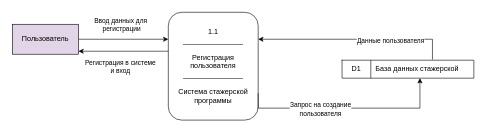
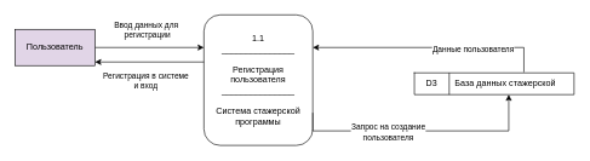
  <mxCell id="0" style=";html=1;" />
  <mxCell id="1" style=";html=1;" parent="0" />
  <mxCell id="2" style="edgeStyle=orthogonalEdgeStyle;rounded=0;orthogonalLoop=1;jettySize=auto;html=1;exitX=0.017;exitY=0.431;exitDx=0;exitDy=0;exitPerimeter=0;" parent="1" source="4" target="7" edge="1"><mxGeometry relative="1" as="geometry"><mxPoint x="270" y="99" as="sourcePoint" /><mxPoint x="140" y="84.5" as="targetPoint" /><Array as="points"><mxPoint x="282" y="85" /></Array></mxGeometry></mxCell>
  <mxCell id="3" value="Регистрация в системе&lt;div&gt;и вход&lt;/div&gt;" style="edgeLabel;html=1;align=center;verticalAlign=middle;resizable=0;points=[];" parent="2" vertex="1" connectable="0"><mxGeometry x="0.208" y="2" relative="1" as="geometry"><mxPoint x="4" y="23" as="offset" /></mxGeometry></mxCell>
  <mxCell id="4" value="&lt;div&gt;1.1&lt;/div&gt;&lt;div&gt;_______________&lt;/div&gt;&lt;div&gt;&lt;br&gt;&lt;/div&gt;&lt;div&gt;Регистрация пользователя&lt;/div&gt;&lt;div&gt;_______________&lt;/div&gt;&lt;div&gt;&lt;br&gt;&lt;/div&gt;Система стажерской программы" style="rounded=1;whiteSpace=wrap;html=1;" parent="1" vertex="1"><mxGeometry x="280" y="20" width="150" height="180" as="geometry" /></mxCell>
  <mxCell id="5" style="edgeStyle=orthogonalEdgeStyle;rounded=0;orthogonalLoop=1;jettySize=auto;html=1;entryX=0;entryY=0.25;entryDx=0;entryDy=0;" parent="1" source="7" target="4" edge="1"><mxGeometry relative="1" as="geometry" /></mxCell>
  <mxCell id="6" value="Ввод данных для&amp;nbsp;&lt;div&gt;регистрации&lt;/div&gt;" style="edgeLabel;html=1;align=center;verticalAlign=middle;resizable=0;points=[];" parent="5" vertex="1" connectable="0"><mxGeometry x="-0.18" y="1" relative="1" as="geometry"><mxPoint x="9" y="-24" as="offset" /></mxGeometry></mxCell>
  <mxCell id="7" value="Пользователь" style="html=1;whiteSpace=wrap;fillColor=#e1d5e7;" parent="1" vertex="1"><mxGeometry x="20" y="40" width="110" height="50" as="geometry" /></mxCell>
  <mxCell id="8" value="" style="shape=table;startSize=0;container=1;collapsible=0;childLayout=tableLayout;fixedRows=1;rowLines=0;fontStyle=0;strokeColor=default;fontSize=16;" parent="1" vertex="1"><mxGeometry x="570" y="100" width="220" height="30" as="geometry" /></mxCell>
  <mxCell id="9" value="" style="shape=tableRow;horizontal=0;startSize=0;swimlaneHead=0;swimlaneBody=0;top=0;left=0;bottom=0;right=0;collapsible=0;dropTarget=0;fillColor=none;points=[[0,0.5],[1,0.5]];portConstraint=eastwest;strokeColor=inherit;fontSize=10;" parent="8" vertex="1"><mxGeometry width="220" height="30" as="geometry" /></mxCell>
- <mxCell id="10" value="D1" style="shape=partialRectangle;html=1;whiteSpace=wrap;connectable=0;fillColor=none;top=0;left=0;bottom=0;right=0;overflow=hidden;pointerEvents=1;strokeColor=inherit;fontSize=12;" parent="9" vertex="1"><mxGeometry width="48" height="30" as="geometry"><mxRectangle width="48" height="30" as="alternateBounds" /></mxGeometry></mxCell>
+ <mxCell id="10" value="D3" style="shape=partialRectangle;html=1;whiteSpace=wrap;connectable=0;fillColor=none;top=0;left=0;bottom=0;right=0;overflow=hidden;pointerEvents=1;strokeColor=inherit;fontSize=12;" parent="9" vertex="1"><mxGeometry width="48" height="30" as="geometry"><mxRectangle width="48" height="30" as="alternateBounds" /></mxGeometry></mxCell>
  <mxCell id="11" value="База данных стажерской" style="shape=partialRectangle;html=1;whiteSpace=wrap;connectable=0;fillColor=none;top=0;left=0;bottom=0;right=0;align=left;spacingLeft=6;overflow=hidden;strokeColor=inherit;fontSize=12;" parent="9" vertex="1"><mxGeometry x="48" width="172" height="30" as="geometry"><mxRectangle width="172" height="30" as="alternateBounds" /></mxGeometry></mxCell>
  <mxCell id="12" style="edgeStyle=orthogonalEdgeStyle;rounded=0;orthogonalLoop=1;jettySize=auto;html=1;exitX=1;exitY=0.75;exitDx=0;exitDy=0;" parent="1" source="4" target="9" edge="1"><mxGeometry relative="1" as="geometry"><Array as="points"><mxPoint x="430" y="180" /><mxPoint x="700" y="180" /></Array></mxGeometry></mxCell>
  <mxCell id="13" value="Запрос на создание&lt;div&gt;пользователя&lt;/div&gt;" style="edgeLabel;html=1;align=center;verticalAlign=middle;resizable=0;points=[];" parent="12" vertex="1" connectable="0"><mxGeometry x="-0.113" y="-1" relative="1" as="geometry"><mxPoint x="-25" as="offset" /></mxGeometry></mxCell>
  <mxCell id="14" style="edgeStyle=orthogonalEdgeStyle;rounded=0;orthogonalLoop=1;jettySize=auto;html=1;entryX=0.686;entryY=-0.033;entryDx=0;entryDy=0;entryPerimeter=0;startArrow=classic;startFill=1;endArrow=none;exitX=1;exitY=0.25;exitDx=0;exitDy=0;" parent="1" target="9" edge="1" source="4"><mxGeometry relative="1" as="geometry"><mxPoint x="391" y="200" as="sourcePoint" /></mxGeometry></mxCell>
  <mxCell id="15" value="Данные пользователя" style="edgeLabel;html=1;align=center;verticalAlign=middle;resizable=0;points=[];" parent="14" vertex="1" connectable="0"><mxGeometry x="-0.085" y="-1" relative="1" as="geometry"><mxPoint x="71" as="offset" /></mxGeometry></mxCell>
